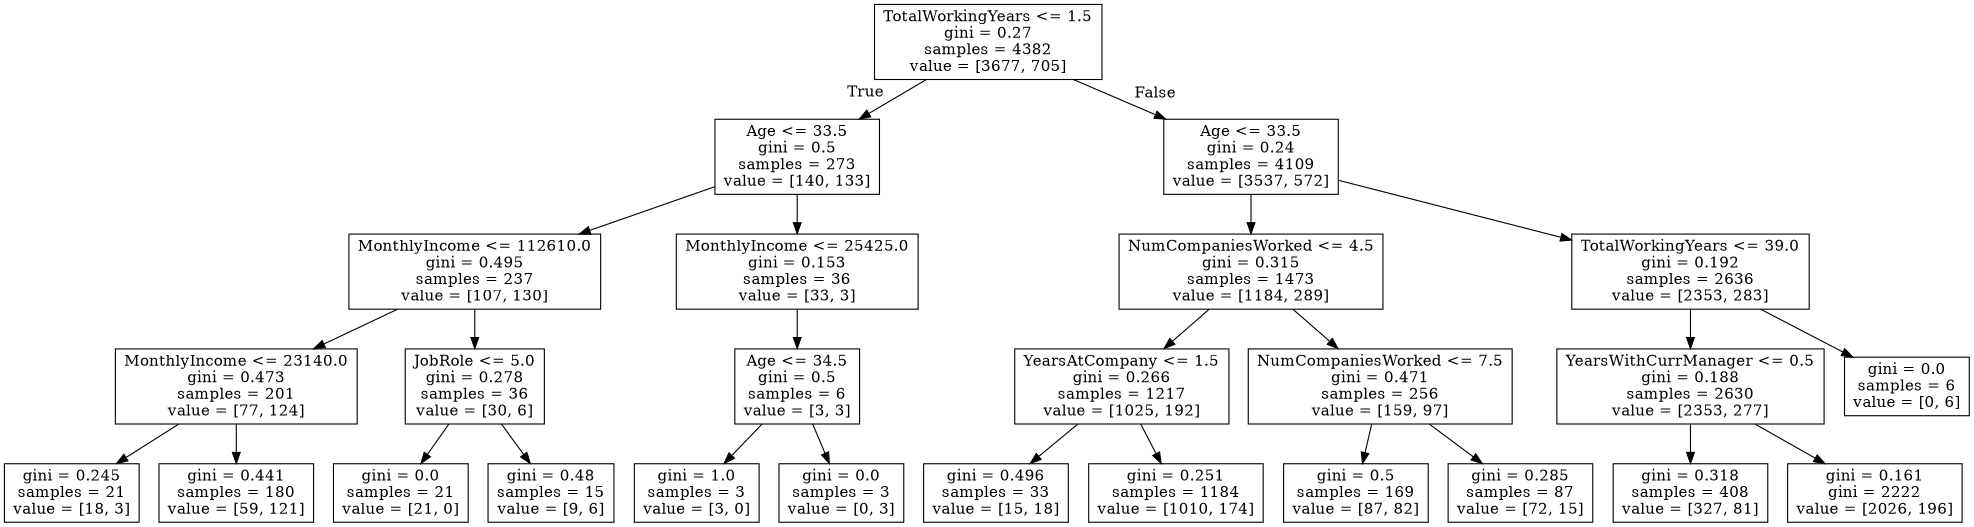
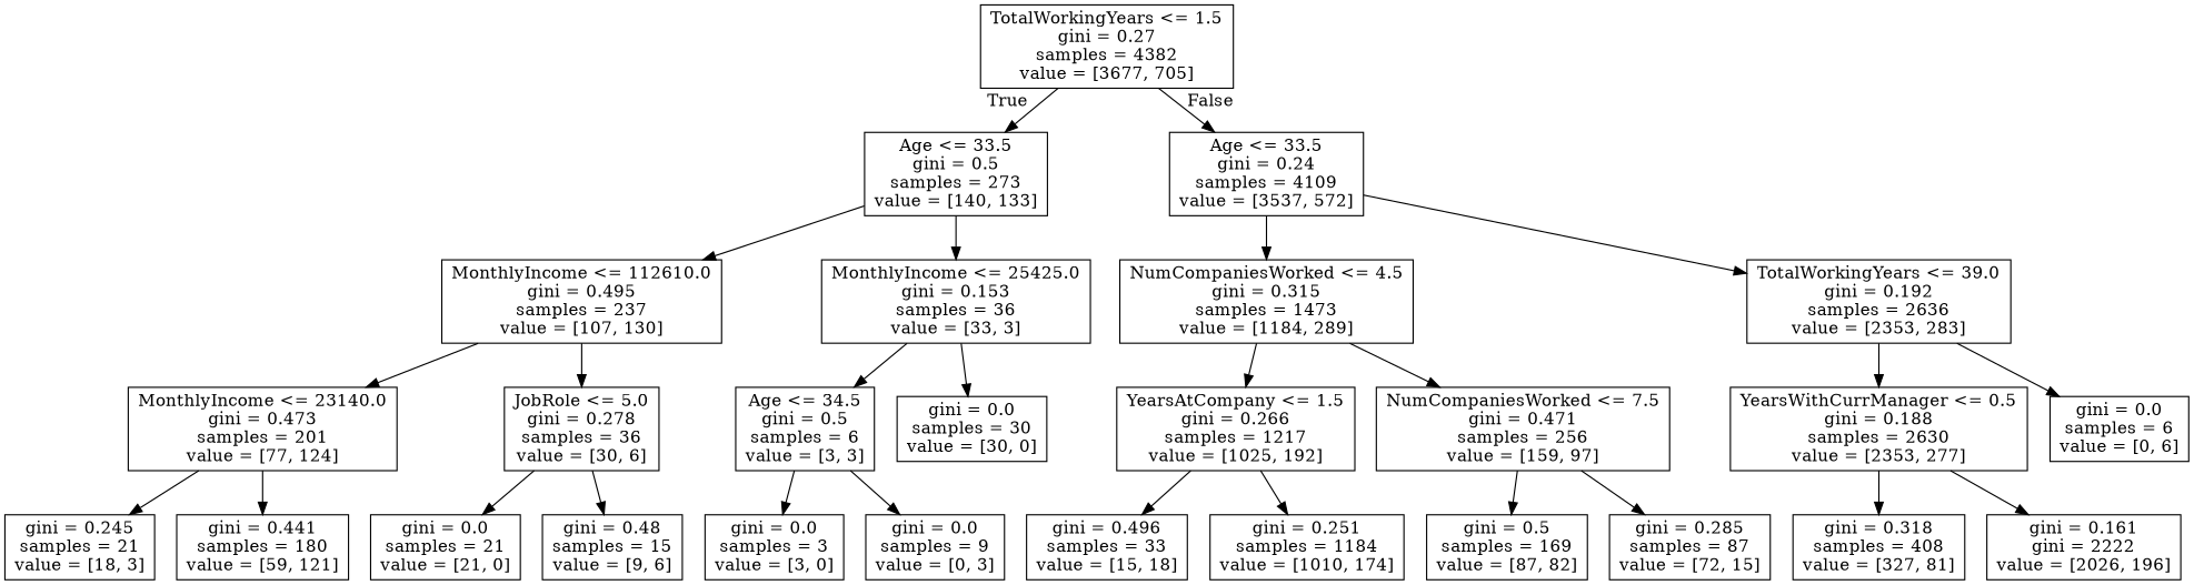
  digraph {
    node [shape=box]
    n1 [label="TotalWorkingYears <= 1.5\ngini = 0.27\nsamples = 4382\nvalue = [3677, 705]"]
    n2 [label="Age <= 33.5\ngini = 0.5\nsamples = 273\nvalue = [140, 133]"]
    n3 [label="Age <= 33.5\ngini = 0.24\nsamples = 4109\nvalue = [3537, 572]"]
    n4 [label="MonthlyIncome <= 112610.0\ngini = 0.495\nsamples = 237\nvalue = [107, 130]"]
    n5 [label="MonthlyIncome <= 25425.0\ngini = 0.153\nsamples = 36\nvalue = [33, 3]"]
    n6 [label="NumCompaniesWorked <= 4.5\ngini = 0.315\nsamples = 1473\nvalue = [1184, 289]"]
    n7 [label="TotalWorkingYears <= 39.0\ngini = 0.192\nsamples = 2636\nvalue = [2353, 283]"]
    n8 [label="MonthlyIncome <= 23140.0\ngini = 0.473\nsamples = 201\nvalue = [77, 124]"]
    n9 [label="JobRole <= 5.0\ngini = 0.278\nsamples = 36\nvalue = [30, 6]"]
    n10 [label="Age <= 34.5\ngini = 0.5\nsamples = 6\nvalue = [3, 3]"]
+   n11 [label="gini = 0.0\nsamples = 30\nvalue = [30, 0]"]
    n12 [label="gini = 0.245\nsamples = 21\nvalue = [18, 3]"]
    n13 [label="gini = 0.441\nsamples = 180\nvalue = [59, 121]"]
    n14 [label="gini = 0.0\nsamples = 21\nvalue = [21, 0]"]
    n15 [label="gini = 0.48\nsamples = 15\nvalue = [9, 6]"]
-   n16 [label="gini = 1.0\nsamples = 3\nvalue = [3, 0]"]
-   n17 [label="gini = 0.0\nsamples = 3\nvalue = [0, 3]"]
+   n16 [label="gini = 0.0\nsamples = 3\nvalue = [3, 0]"]
+   n17 [label="gini = 0.0\nsamples = 9\nvalue = [0, 3]"]
    n18 [label="YearsAtCompany <= 1.5\ngini = 0.266\nsamples = 1217\nvalue = [1025, 192]"]
    n19 [label="NumCompaniesWorked <= 7.5\ngini = 0.471\nsamples = 256\nvalue = [159, 97]"]
    n20 [label="YearsWithCurrManager <= 0.5\ngini = 0.188\nsamples = 2630\nvalue = [2353, 277]"]
    n21 [label="gini = 0.0\nsamples = 6\nvalue = [0, 6]"]
    n22 [label="gini = 0.496\nsamples = 33\nvalue = [15, 18]"]
    n23 [label="gini = 0.251\nsamples = 1184\nvalue = [1010, 174]"]
    n24 [label="gini = 0.5\nsamples = 169\nvalue = [87, 82]"]
    n25 [label="gini = 0.285\nsamples = 87\nvalue = [72, 15]"]
    n26 [label="gini = 0.318\nsamples = 408\nvalue = [327, 81]"]
    n27 [label="gini = 0.161\ngini = 2222\nvalue = [2026, 196]"]
    n1 -> n2 [headlabel=True labelangle=45 labeldistance=2.5]
    n1 -> n3 [headlabel=False labelangle=-45 labeldistance=2.5]
    n2 -> n4
    n2 -> n5
    n3 -> n6
    n3 -> n7
    n4 -> n8
    n4 -> n9
    n5 -> n10
+   n5 -> n11
    n6 -> n18
    n6 -> n19
    n7 -> n20
    n7 -> n21
    n8 -> n12
    n8 -> n13
    n9 -> n14
    n9 -> n15
    n10 -> n16
    n10 -> n17
    n18 -> n22
    n18 -> n23
    n19 -> n24
    n19 -> n25
    n20 -> n26
    n20 -> n27
  }
